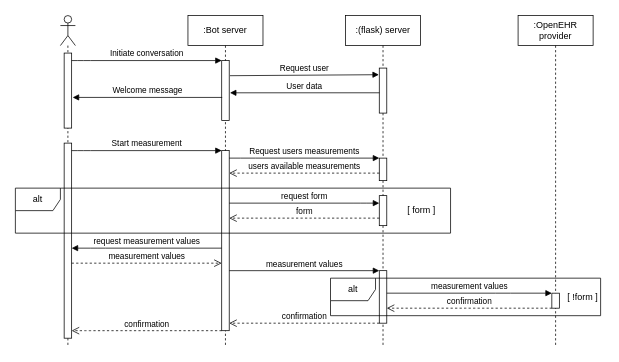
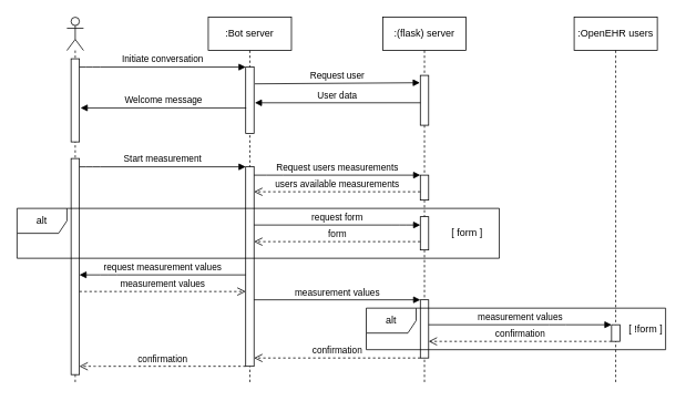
  <mxCell id="0" />
  <mxCell id="1" parent="0" />
  <mxCell id="2" value="" style="shape=umlLifeline;participant=umlActor;perimeter=lifelinePerimeter;whiteSpace=wrap;html=1;container=1;collapsible=0;recursiveResize=0;verticalAlign=top;spacingTop=36;outlineConnect=0;" parent="1" vertex="1"><mxGeometry x="80" y="20" width="20" height="440" as="geometry" /></mxCell>
  <mxCell id="3" value="" style="html=1;points=[];perimeter=orthogonalPerimeter;" parent="2" vertex="1"><mxGeometry x="5" y="50" width="10" height="100" as="geometry" /></mxCell>
  <mxCell id="4" value="" style="html=1;points=[];perimeter=orthogonalPerimeter;" parent="2" vertex="1"><mxGeometry x="5" y="170" width="10" height="260" as="geometry" /></mxCell>
  <mxCell id="5" value=":Bot server" style="shape=umlLifeline;perimeter=lifelinePerimeter;whiteSpace=wrap;html=1;container=1;collapsible=0;recursiveResize=0;outlineConnect=0;" parent="1" vertex="1"><mxGeometry x="250" y="20" width="100" height="440" as="geometry" /></mxCell>
  <mxCell id="6" value="" style="html=1;points=[];perimeter=orthogonalPerimeter;" parent="5" vertex="1"><mxGeometry x="45" y="60" width="10" height="80" as="geometry" /></mxCell>
  <mxCell id="7" value="" style="html=1;points=[];perimeter=orthogonalPerimeter;" parent="5" vertex="1"><mxGeometry x="45" y="180" width="10" height="240" as="geometry" /></mxCell>
  <mxCell id="8" value=":(flask) server" style="shape=umlLifeline;perimeter=lifelinePerimeter;whiteSpace=wrap;html=1;container=1;collapsible=0;recursiveResize=0;outlineConnect=0;" parent="1" vertex="1"><mxGeometry x="460" y="20" width="100" height="440" as="geometry" /></mxCell>
  <mxCell id="9" value="" style="html=1;points=[];perimeter=orthogonalPerimeter;" parent="8" vertex="1"><mxGeometry x="45" y="70" width="10" height="60" as="geometry" /></mxCell>
  <mxCell id="10" value="" style="html=1;points=[];perimeter=orthogonalPerimeter;" parent="8" vertex="1"><mxGeometry x="45" y="340" width="10" height="70" as="geometry" /></mxCell>
- <mxCell id="11" value=":OpenEHR provider" style="shape=umlLifeline;perimeter=lifelinePerimeter;whiteSpace=wrap;html=1;container=1;collapsible=0;recursiveResize=0;outlineConnect=0;" parent="1" vertex="1"><mxGeometry x="690" y="20" width="100" height="440" as="geometry" /></mxCell>
+ <mxCell id="11" value=":OpenEHR users" style="shape=umlLifeline;perimeter=lifelinePerimeter;whiteSpace=wrap;html=1;container=1;collapsible=0;recursiveResize=0;outlineConnect=0;" parent="1" vertex="1"><mxGeometry x="690" y="20" width="100" height="440" as="geometry" /></mxCell>
  <mxCell id="12" value="" style="html=1;points=[];perimeter=orthogonalPerimeter;" parent="11" vertex="1"><mxGeometry x="45" y="370" width="10" height="20" as="geometry" /></mxCell>
  <mxCell id="13" value="Initiate conversation" style="html=1;verticalAlign=bottom;endArrow=block;" parent="1" source="3" target="6" edge="1"><mxGeometry width="80" relative="1" as="geometry"><mxPoint x="100" y="80" as="sourcePoint" /><mxPoint x="290" y="80" as="targetPoint" /><Array as="points"><mxPoint x="110" y="80" /></Array></mxGeometry></mxCell>
  <mxCell id="14" value="Request user" style="html=1;verticalAlign=bottom;endArrow=block;exitX=1.096;exitY=0.252;exitDx=0;exitDy=0;exitPerimeter=0;entryX=-0.047;entryY=0.147;entryDx=0;entryDy=0;entryPerimeter=0;" parent="1" source="6" target="9" edge="1"><mxGeometry width="80" relative="1" as="geometry"><mxPoint x="320" y="100" as="sourcePoint" /><mxPoint x="400" y="100" as="targetPoint" /></mxGeometry></mxCell>
  <mxCell id="15" value="User data" style="html=1;verticalAlign=bottom;endArrow=block;entryX=1.096;entryY=0.537;entryDx=0;entryDy=0;entryPerimeter=0;exitX=0.022;exitY=0.549;exitDx=0;exitDy=0;exitPerimeter=0;" parent="1" source="9" target="6" edge="1"><mxGeometry width="80" relative="1" as="geometry"><mxPoint x="370" y="110" as="sourcePoint" /><mxPoint x="450" y="110" as="targetPoint" /></mxGeometry></mxCell>
  <mxCell id="16" value="Welcome message" style="html=1;verticalAlign=bottom;endArrow=block;entryX=1.136;entryY=0.591;entryDx=0;entryDy=0;entryPerimeter=0;exitX=0.062;exitY=0.614;exitDx=0;exitDy=0;exitPerimeter=0;" parent="1" source="6" target="3" edge="1"><mxGeometry width="80" relative="1" as="geometry"><mxPoint x="200" y="130" as="sourcePoint" /><mxPoint x="280" y="130" as="targetPoint" /></mxGeometry></mxCell>
  <mxCell id="17" value="Start measurement" style="html=1;verticalAlign=bottom;endArrow=block;" parent="1" source="4" target="7" edge="1"><mxGeometry width="80" relative="1" as="geometry"><mxPoint x="140" y="330" as="sourcePoint" /><mxPoint x="220" y="330" as="targetPoint" /><Array as="points"><mxPoint x="110" y="200" /></Array></mxGeometry></mxCell>
  <mxCell id="18" value="" style="html=1;points=[];perimeter=orthogonalPerimeter;" parent="1" vertex="1"><mxGeometry x="505" y="210" width="10" height="30" as="geometry" /></mxCell>
  <mxCell id="19" value="Request users measurements" style="html=1;verticalAlign=bottom;endArrow=block;" parent="1" source="7" target="18" edge="1"><mxGeometry width="80" relative="1" as="geometry"><mxPoint x="320" y="220" as="sourcePoint" /><mxPoint x="400" y="220" as="targetPoint" /><Array as="points"><mxPoint x="330" y="210" /></Array></mxGeometry></mxCell>
  <mxCell id="20" value="users available measurements" style="html=1;verticalAlign=bottom;endArrow=open;dashed=1;endSize=8;" parent="1" source="18" target="7" edge="1"><mxGeometry relative="1" as="geometry"><mxPoint x="480" y="230" as="sourcePoint" /><mxPoint x="400" y="230" as="targetPoint" /><Array as="points"><mxPoint x="330" y="230" /></Array></mxGeometry></mxCell>
  <mxCell id="21" value="[ form ]" style="text;html=1;strokeColor=none;fillColor=none;align=center;verticalAlign=middle;whiteSpace=wrap;rounded=0;" parent="1" vertex="1"><mxGeometry x="540" y="270" width="43" height="20" as="geometry" /></mxCell>
  <mxCell id="22" value="" style="html=1;points=[];perimeter=orthogonalPerimeter;" parent="1" vertex="1"><mxGeometry x="505" y="260" width="10" height="40" as="geometry" /></mxCell>
  <mxCell id="23" value="request form" style="html=1;verticalAlign=bottom;endArrow=block;" parent="1" source="7" target="22" edge="1"><mxGeometry width="80" relative="1" as="geometry"><mxPoint x="310" y="270" as="sourcePoint" /><mxPoint x="390" y="270" as="targetPoint" /><Array as="points"><mxPoint x="480" y="270" /></Array></mxGeometry></mxCell>
  <mxCell id="24" value="form" style="html=1;verticalAlign=bottom;endArrow=open;dashed=1;endSize=8;" parent="1" source="22" target="7" edge="1"><mxGeometry relative="1" as="geometry"><mxPoint x="440" y="290" as="sourcePoint" /><mxPoint x="360" y="290" as="targetPoint" /><Array as="points"><mxPoint x="330" y="290" /></Array></mxGeometry></mxCell>
  <mxCell id="25" value="request measurement values" style="html=1;verticalAlign=bottom;endArrow=block;" parent="1" source="7" target="4" edge="1"><mxGeometry width="80" relative="1" as="geometry"><mxPoint x="180" y="340" as="sourcePoint" /><mxPoint x="260" y="340" as="targetPoint" /><Array as="points"><mxPoint x="130" y="330" /></Array></mxGeometry></mxCell>
  <mxCell id="26" value="measurement values" style="html=1;verticalAlign=bottom;endArrow=open;dashed=1;endSize=8;" parent="1" source="4" target="7" edge="1"><mxGeometry relative="1" as="geometry"><mxPoint x="200" y="350" as="sourcePoint" /><mxPoint x="120" y="350" as="targetPoint" /><Array as="points"><mxPoint x="220" y="350" /></Array></mxGeometry></mxCell>
  <mxCell id="27" value="measurement values" style="html=1;verticalAlign=bottom;endArrow=block;" parent="1" source="7" target="10" edge="1"><mxGeometry width="80" relative="1" as="geometry"><mxPoint x="340" y="360" as="sourcePoint" /><mxPoint x="420" y="360" as="targetPoint" /></mxGeometry></mxCell>
  <mxCell id="28" value="measurement values" style="html=1;verticalAlign=bottom;endArrow=block;" parent="1" source="10" target="12" edge="1"><mxGeometry width="80" relative="1" as="geometry"><mxPoint x="580" y="380" as="sourcePoint" /><mxPoint x="660" y="370" as="targetPoint" /><Array as="points"><mxPoint x="670" y="390" /></Array></mxGeometry></mxCell>
  <mxCell id="29" value="confirmation" style="html=1;verticalAlign=bottom;endArrow=open;dashed=1;endSize=8;" parent="1" source="12" target="10" edge="1"><mxGeometry relative="1" as="geometry"><mxPoint x="710" y="410" as="sourcePoint" /><mxPoint x="630" y="410" as="targetPoint" /><Array as="points"><mxPoint x="630" y="410" /></Array></mxGeometry></mxCell>
  <mxCell id="30" value="confirmation" style="html=1;verticalAlign=bottom;endArrow=open;dashed=1;endSize=8;" parent="1" source="10" target="7" edge="1"><mxGeometry relative="1" as="geometry"><mxPoint x="480" y="410" as="sourcePoint" /><mxPoint x="400" y="410" as="targetPoint" /><Array as="points"><mxPoint x="340" y="430" /></Array></mxGeometry></mxCell>
  <mxCell id="31" value="confirmation" style="html=1;verticalAlign=bottom;endArrow=open;dashed=1;endSize=8;" parent="1" source="7" target="4" edge="1"><mxGeometry relative="1" as="geometry"><mxPoint x="270" y="420" as="sourcePoint" /><mxPoint x="190" y="420" as="targetPoint" /><Array as="points"><mxPoint x="110" y="440" /></Array></mxGeometry></mxCell>
  <mxCell id="32" value="[ !form ]" style="text;html=1;strokeColor=none;fillColor=none;align=center;verticalAlign=middle;whiteSpace=wrap;rounded=0;" parent="1" vertex="1"><mxGeometry x="750" y="385" width="53" height="20" as="geometry" /></mxCell>
  <mxCell id="33" value="alt" style="shape=umlFrame;whiteSpace=wrap;html=1;" parent="1" vertex="1"><mxGeometry x="440" y="370" width="360" height="50" as="geometry" /></mxCell>
  <mxCell id="34" value="alt" style="shape=umlFrame;whiteSpace=wrap;html=1;" parent="1" vertex="1"><mxGeometry x="20" y="250" width="580" height="60" as="geometry" /></mxCell>
